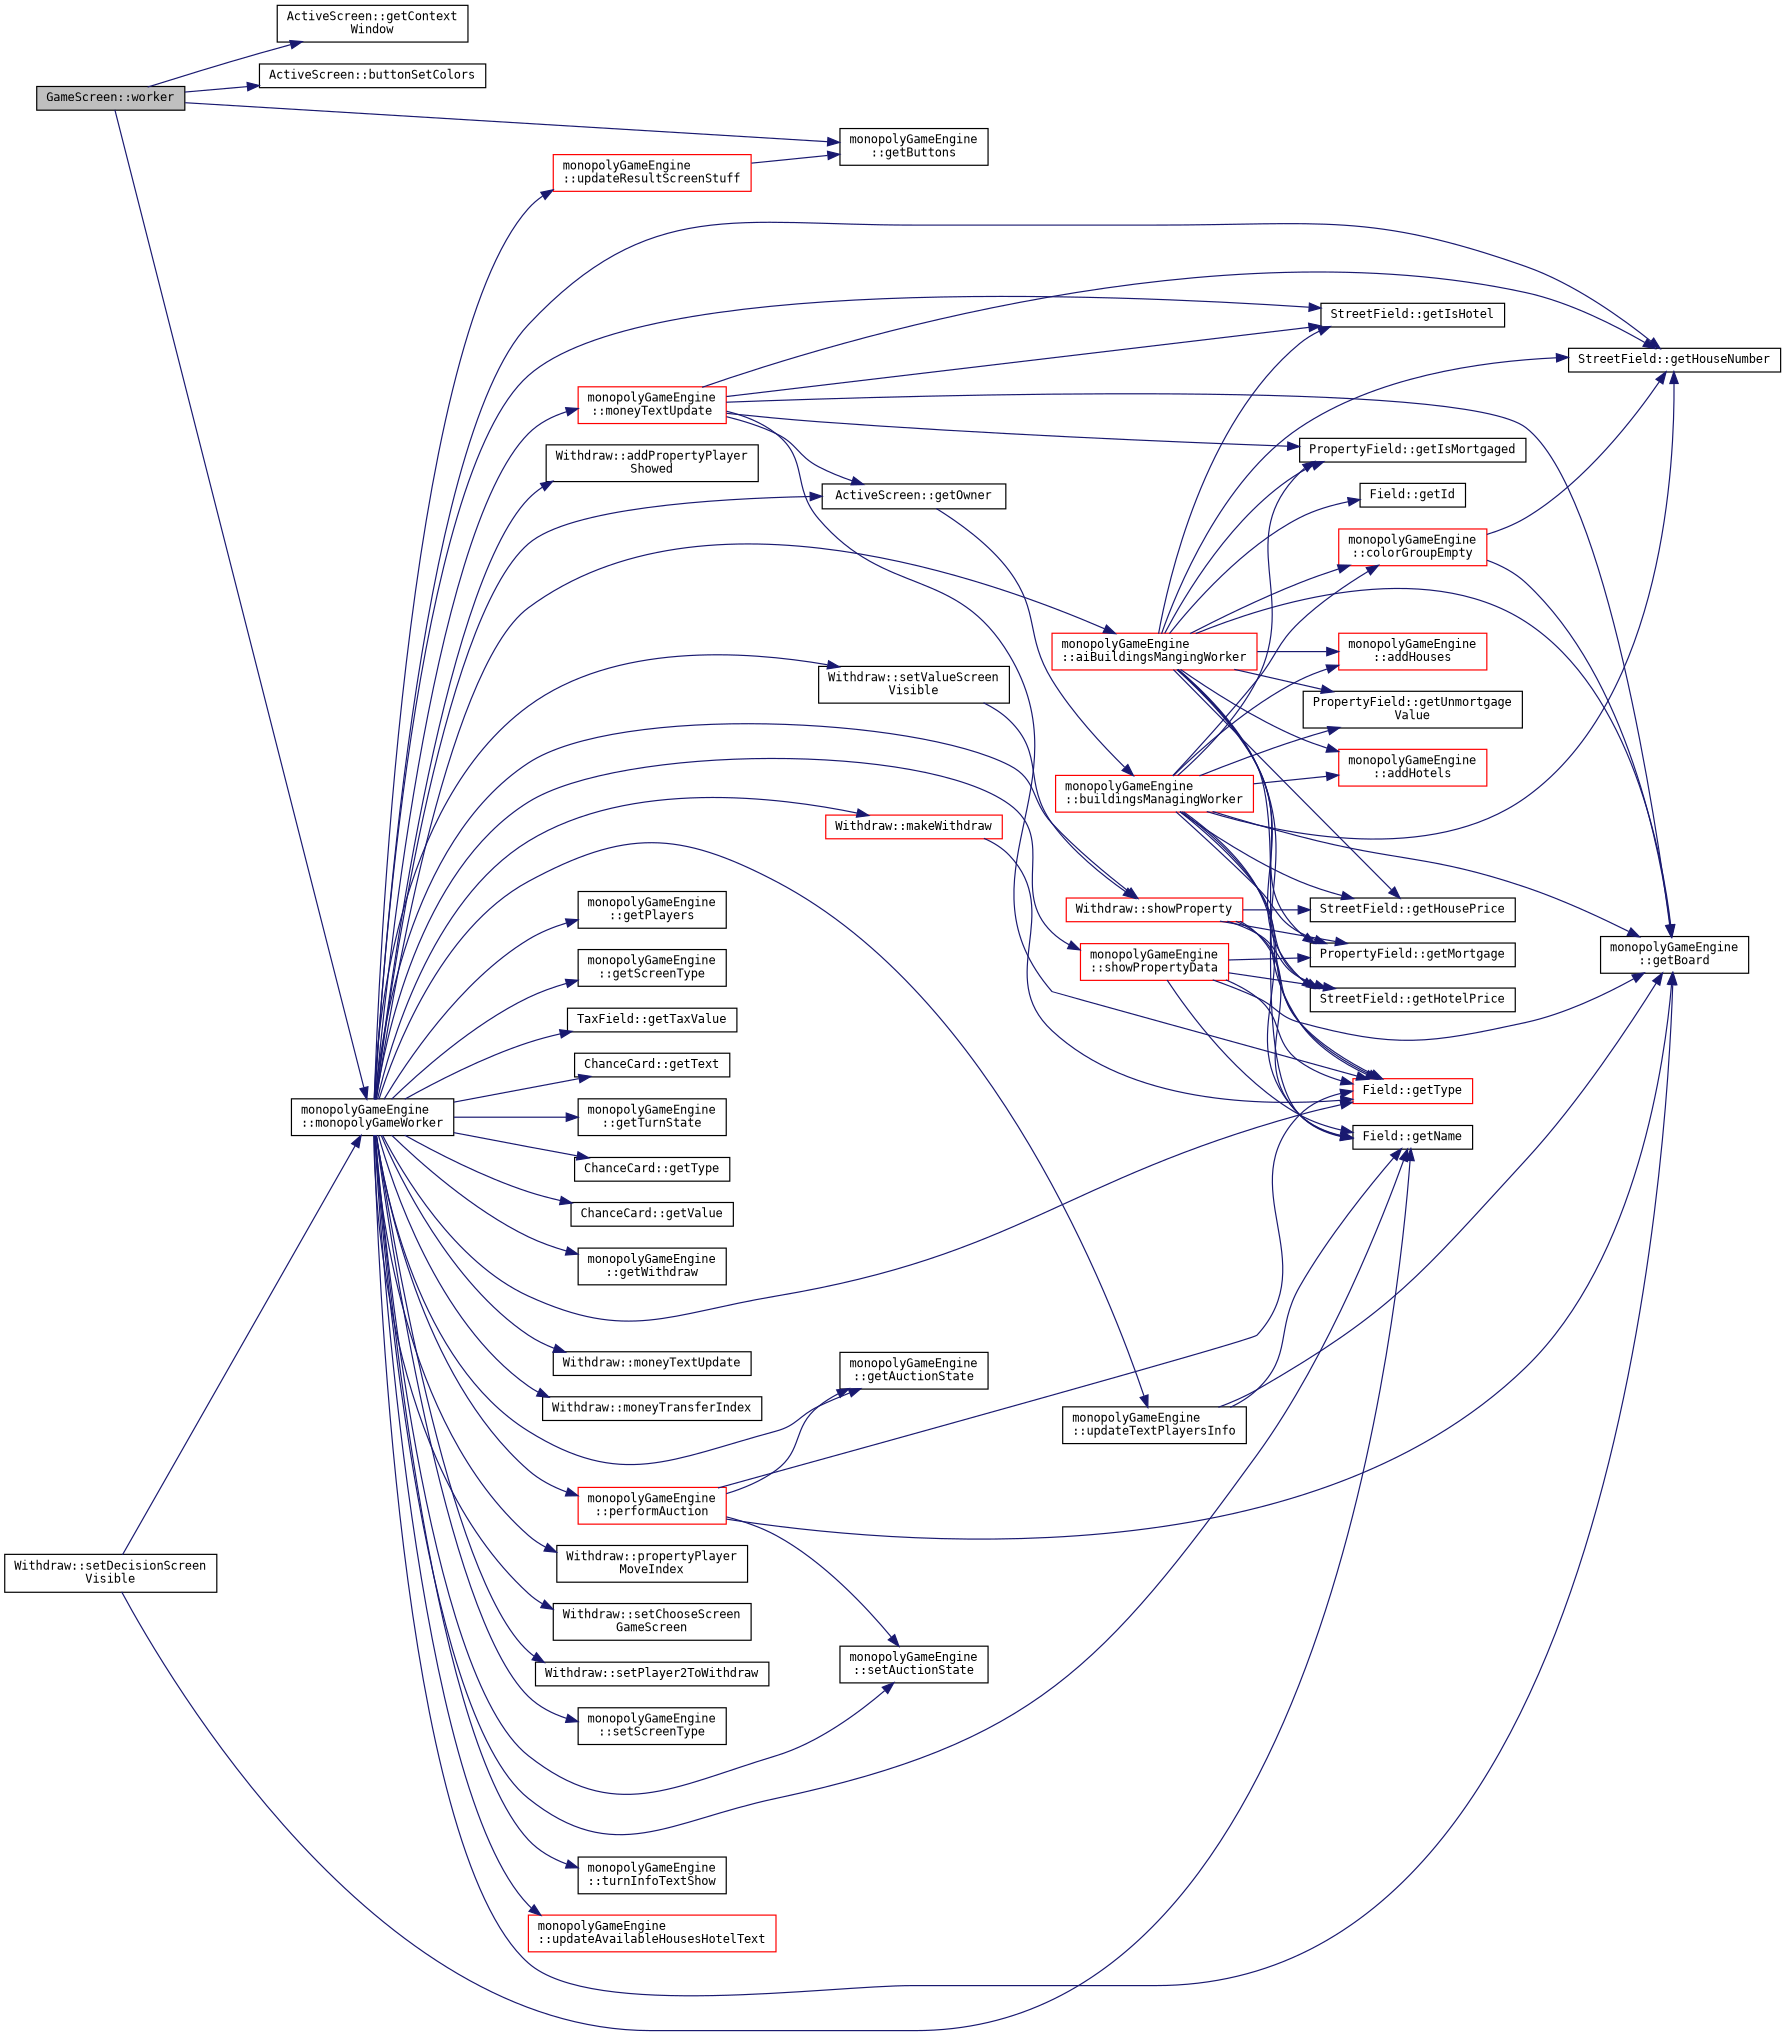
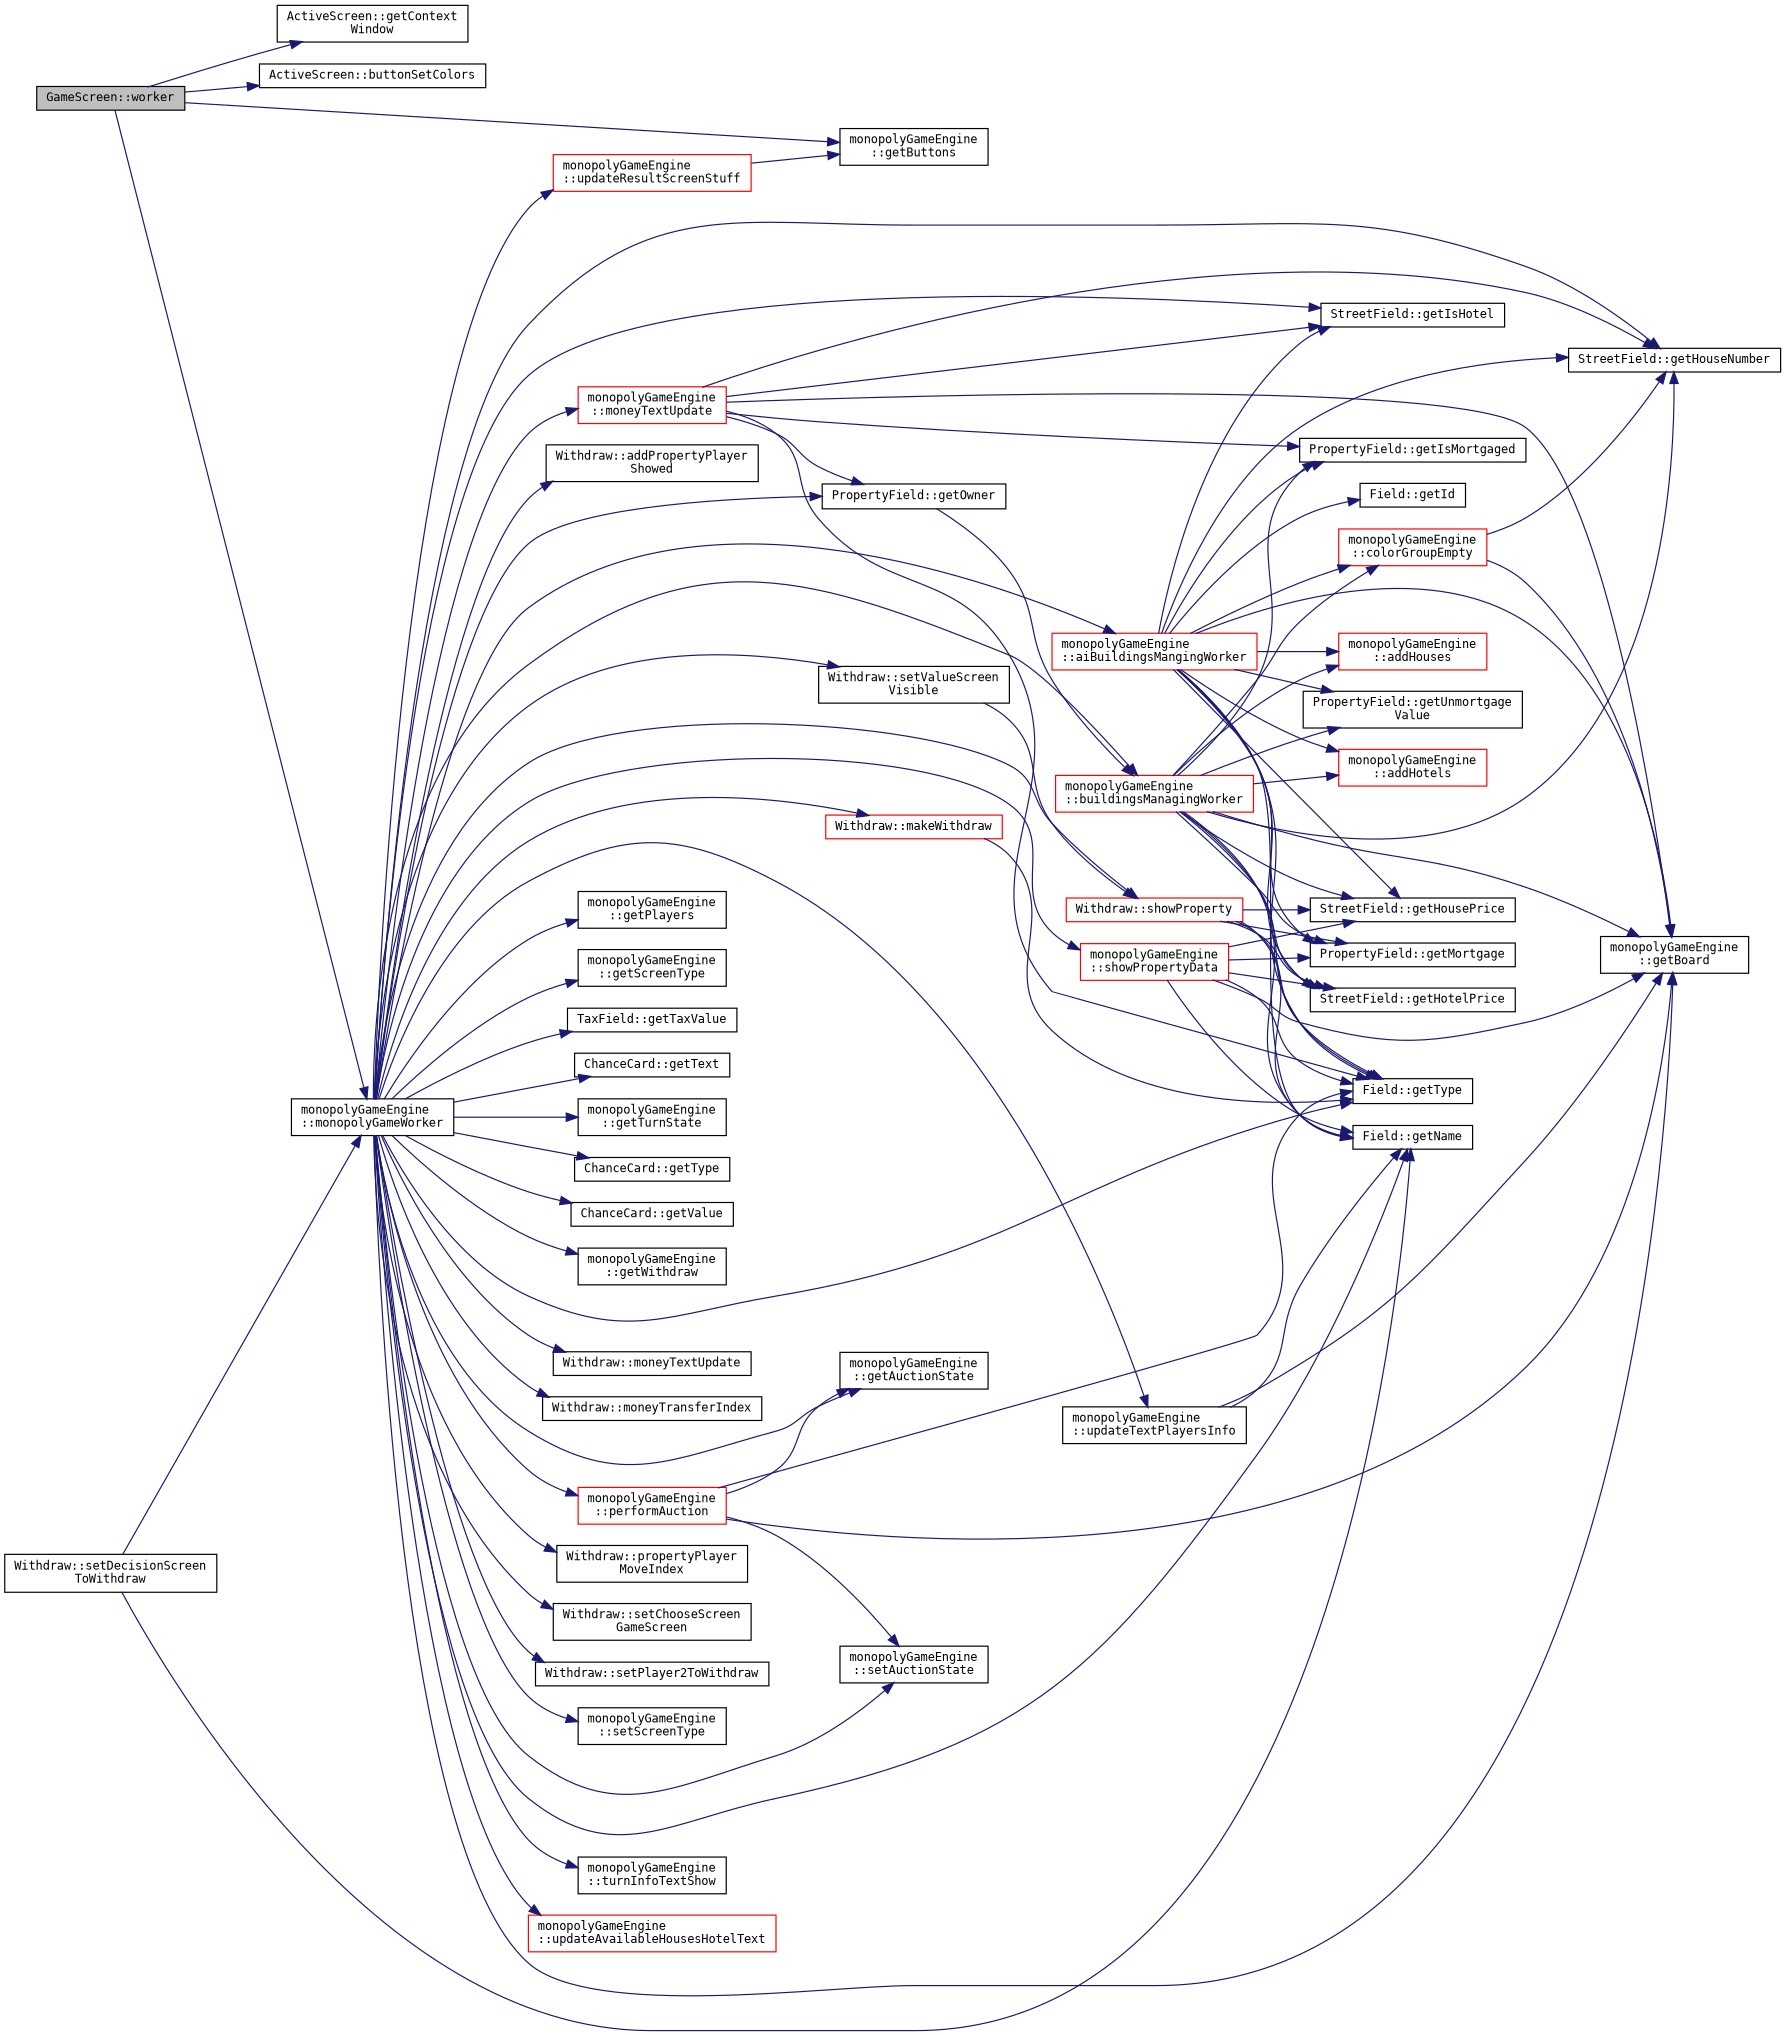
  digraph {
    fontname="DejaVu Sans Mono"
    rankdir=LR
    node [color=black fillcolor=white fontname="DejaVu Sans Mono" fontsize=10 shape=record style=filled]
    edge [color=midnightblue fontname="DejaVu Sans Mono" fontsize=10 labelfontname=Helvetica labelfontsize=10 style=solid]
    n1 [fillcolor=grey75 fontcolor=black height=0.2 label="GameScreen::worker" width=0.4]
    n2 [height=0.2 label="ActiveScreen::buttonSetColors" width=0.4]
    n3 [height=0.2 label="monopolyGameEngine\l::getButtons" width=0.4]
    n4 [height=0.2 label="ActiveScreen::getContext\lWindow" width=0.4]
    n5 [height=0.2 label="monopolyGameEngine\l::monopolyGameWorker" width=0.4]
    n6 [height=0.2 label="Withdraw::addPropertyPlayer\lShowed" width=0.4]
    n7 [color=red height=0.2 label="monopolyGameEngine\l::aiBuildingsMangingWorker" width=0.4]
    n8 [height=0.2 label="monopolyGameEngine\l::getBoard" width=0.4]
    n9 [height=0.2 label="StreetField::getHouseNumber" width=0.4]
    n10 [height=0.2 label="StreetField::getIsHotel" width=0.4]
    n11 [height=0.2 label="Field::getName" width=0.4]
-   n12 [color=red height=0.2 label="Field::getType" width=0.4]
+   n12 [height=0.2 label="Field::getType" width=0.4]
    n13 [color=red height=0.2 label="monopolyGameEngine\l::buildingsManagingWorker" width=0.4]
-   n14 [height=0.2 label="ActiveScreen::getOwner" width=0.4]
+   n14 [height=0.2 label="PropertyField::getOwner" width=0.4]
    n15 [color=red height=0.2 label="monopolyGameEngine\l::moneyTextUpdate" width=0.4]
    n16 [height=0.2 label="monopolyGameEngine\l::getAuctionState" width=0.4]
    n17 [height=0.2 label="monopolyGameEngine\l::getPlayers" width=0.4]
    n18 [height=0.2 label="monopolyGameEngine\l::getScreenType" width=0.4]
    n19 [height=0.2 label="TaxField::getTaxValue" width=0.4]
    n20 [height=0.2 label="ChanceCard::getText" width=0.4]
    n21 [height=0.2 label="monopolyGameEngine\l::getTurnState" width=0.4]
    n22 [height=0.2 label="ChanceCard::getType" width=0.4]
    n23 [height=0.2 label="ChanceCard::getValue" width=0.4]
    n24 [height=0.2 label="monopolyGameEngine\l::getWithdraw" width=0.4]
    n25 [color=red height=0.2 label="Withdraw::makeWithdraw" width=0.4]
    n26 [height=0.2 label="Withdraw::moneyTextUpdate" width=0.4]
    n27 [height=0.2 label="Withdraw::moneyTransferIndex" width=0.4]
    n28 [color=red height=0.2 label="monopolyGameEngine\l::performAuction" width=0.4]
    n29 [height=0.2 label="monopolyGameEngine\l::setAuctionState" width=0.4]
    n30 [height=0.2 label="Withdraw::propertyPlayer\lMoveIndex" width=0.4]
    n31 [height=0.2 label="Withdraw::setChooseScreen\lGameScreen" width=0.4]
    n32 [height=0.2 label="Withdraw::setPlayer2ToWithdraw" width=0.4]
    n33 [height=0.2 label="monopolyGameEngine\l::setScreenType" width=0.4]
    n34 [height=0.2 label="Withdraw::setValueScreen\lVisible" width=0.4]
    n35 [color=red height=0.2 label="Withdraw::showProperty" width=0.4]
    n36 [color=red height=0.2 label="monopolyGameEngine\l::showPropertyData" width=0.4]
    n37 [height=0.2 label="monopolyGameEngine\l::turnInfoTextShow" width=0.4]
    n38 [color=red height=0.2 label="monopolyGameEngine\l::updateAvailableHousesHotelText" width=0.4]
    n39 [color=red height=0.2 label="monopolyGameEngine\l::updateResultScreenStuff" width=0.4]
    n40 [height=0.2 label="monopolyGameEngine\l::updateTextPlayersInfo" width=0.4]
    n41 [color=red height=0.2 label="monopolyGameEngine\l::addHotels" width=0.4]
    n42 [color=red height=0.2 label="monopolyGameEngine\l::addHouses" width=0.4]
    n43 [color=red height=0.2 label="monopolyGameEngine\l::colorGroupEmpty" width=0.4]
    n44 [height=0.2 label="StreetField::getHotelPrice" width=0.4]
    n45 [height=0.2 label="StreetField::getHousePrice" width=0.4]
    n46 [height=0.2 label="Field::getId" width=0.4]
    n47 [height=0.2 label="PropertyField::getIsMortgaged" width=0.4]
    n48 [height=0.2 label="PropertyField::getMortgage" width=0.4]
    n49 [height=0.2 label="PropertyField::getUnmortgage\lValue" width=0.4]
-   n50 [height=0.2 label="Withdraw::setDecisionScreen\lVisible" width=0.4]
+   n50 [height=0.2 label="Withdraw::setDecisionScreen\lToWithdraw" width=0.4]
    n1 -> n2
    n1 -> n3
    n1 -> n4
    n1 -> n5
    n5 -> n6
    n5 -> n7
    n5 -> n8
    n5 -> n9
    n5 -> n10
    n5 -> n11
    n5 -> n12
+   n5 -> n13
    n5 -> n14
    n5 -> n15
    n5 -> n16
    n5 -> n17
    n5 -> n18
    n5 -> n19
    n5 -> n20
    n5 -> n21
    n5 -> n22
    n5 -> n23
    n5 -> n24
    n5 -> n25
    n5 -> n26
    n5 -> n27
    n5 -> n28
    n5 -> n29
    n5 -> n30
    n5 -> n31
    n5 -> n32
    n5 -> n33
    n5 -> n34
    n5 -> n35
    n5 -> n36
    n5 -> n37
    n5 -> n38
    n5 -> n39
    n5 -> n40
    n7 -> n8
    n7 -> n9
    n7 -> n10
    n7 -> n11
    n7 -> n12
    n7 -> n41
    n7 -> n42
    n7 -> n43
    n7 -> n44
    n7 -> n45
    n7 -> n46
    n7 -> n47
    n7 -> n48
    n7 -> n49
    n13 -> n8
    n13 -> n9
    n13 -> n11
    n13 -> n12
    n13 -> n41
    n13 -> n42
    n13 -> n43
    n13 -> n44
    n13 -> n45
    n13 -> n47
    n13 -> n48
    n13 -> n49
    n14 -> n13
    n15 -> n8
    n15 -> n9
    n15 -> n10
    n15 -> n12
    n15 -> n14
    n15 -> n47
    n25 -> n12
    n28 -> n8
    n28 -> n12
    n28 -> n16
    n28 -> n29
    n34 -> n35
    n35 -> n11
    n35 -> n12
    n35 -> n44
    n35 -> n45
    n35 -> n48
    n36 -> n8
    n36 -> n11
    n36 -> n12
    n36 -> n44
+   n36 -> n45
    n36 -> n48
    n39 -> n3
    n40 -> n8
    n40 -> n11
    n43 -> n8
    n43 -> n9
    n50 -> n5
    n50 -> n11
  }
